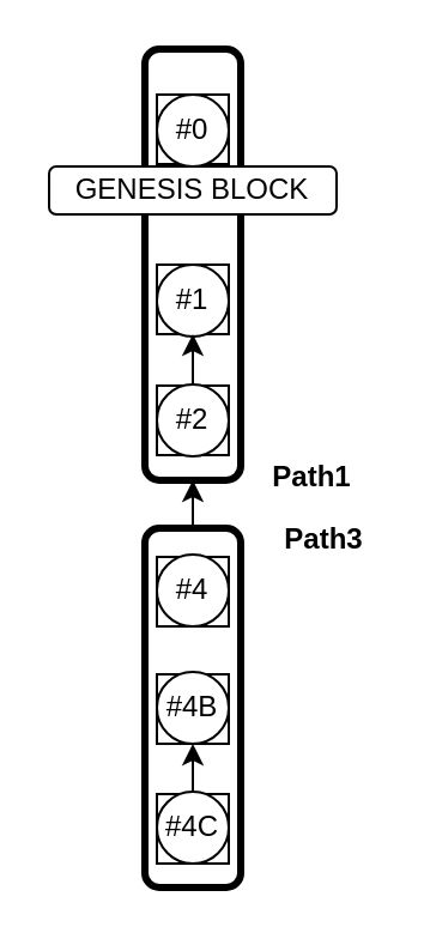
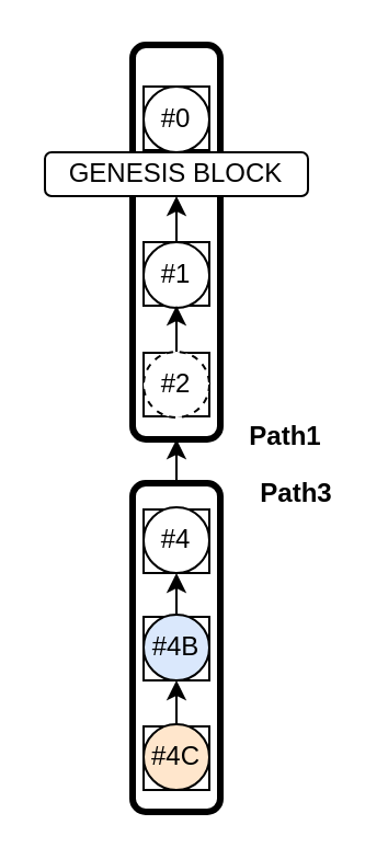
  <mxCell id="0" />
  <mxCell id="1" parent="0" />
  <mxCell id="2" value="" style="rounded=1;whiteSpace=wrap;html=1;fillColor=none;strokeWidth=3;" vertex="1" parent="1"><mxGeometry x="60" y="220" width="40" height="150" as="geometry" /></mxCell>
  <mxCell id="3" value="" style="rounded=1;whiteSpace=wrap;html=1;fillColor=none;strokeWidth=3;" vertex="1" parent="1"><mxGeometry x="60" y="20" width="40" height="180" as="geometry" /></mxCell>
  <mxCell id="4" value="" style="rounded=0;whiteSpace=wrap;html=1;" parent="1" vertex="1"><mxGeometry x="65" y="39" width="30" height="29" as="geometry" /></mxCell>
  <mxCell id="5" value="" style="rounded=0;whiteSpace=wrap;html=1;" parent="1" vertex="1"><mxGeometry x="65" y="160.5" width="30" height="29" as="geometry" /></mxCell>
  <mxCell id="6" value="" style="rounded=0;whiteSpace=wrap;html=1;" parent="1" vertex="1"><mxGeometry x="65" y="110" width="30" height="29" as="geometry" /></mxCell>
  <mxCell id="7" value="#1" style="ellipse;whiteSpace=wrap;html=1;" parent="1" vertex="1"><mxGeometry x="65" y="110" width="30" height="30" as="geometry" /></mxCell>
- <mxCell id="8" value="#2" style="ellipse;whiteSpace=wrap;html=1;" parent="1" vertex="1"><mxGeometry x="65" y="160" width="30" height="30" as="geometry" /></mxCell>
+ <mxCell id="8" value="#2" style="ellipse;whiteSpace=wrap;html=1;dashed=1;" parent="1" vertex="1"><mxGeometry x="65" y="160" width="30" height="30" as="geometry" /></mxCell>
  <mxCell id="9" value="#0" style="ellipse;whiteSpace=wrap;html=1;" parent="1" vertex="1"><mxGeometry x="65" y="39" width="30" height="30" as="geometry" /></mxCell>
  <mxCell id="10" value="GENESIS BLOCK" style="rounded=1;whiteSpace=wrap;html=1;" parent="1" vertex="1"><mxGeometry x="20" y="69" width="120" height="20" as="geometry" /></mxCell>
+ <mxCell id="11" value="" style="endArrow=classic;html=1;exitX=0.5;exitY=0;exitDx=0;exitDy=0;entryX=0.5;entryY=1;entryDx=0;entryDy=0;" parent="1" source="7" target="10" edge="1"><mxGeometry width="50" height="50" relative="1" as="geometry"><mxPoint x="255" y="329" as="sourcePoint" /><mxPoint x="305" y="279" as="targetPoint" /></mxGeometry></mxCell>
  <mxCell id="12" value="" style="endArrow=classic;html=1;exitX=0.5;exitY=0;exitDx=0;exitDy=0;" parent="1" source="8" edge="1"><mxGeometry width="50" height="50" relative="1" as="geometry"><mxPoint x="90" y="120" as="sourcePoint" /><mxPoint x="80" y="139" as="targetPoint" /></mxGeometry></mxCell>
  <mxCell id="13" value="&lt;b&gt;Path1&lt;/b&gt;" style="text;html=1;strokeColor=none;fillColor=none;align=center;verticalAlign=middle;whiteSpace=wrap;rounded=0;" vertex="1" parent="1"><mxGeometry x="110" y="189" width="40" height="20" as="geometry" /></mxCell>
  <mxCell id="14" value="" style="rounded=0;whiteSpace=wrap;html=1;" vertex="1" parent="1"><mxGeometry x="65" y="232" width="30" height="29" as="geometry" /></mxCell>
  <mxCell id="15" value="#4" style="ellipse;whiteSpace=wrap;html=1;" vertex="1" parent="1"><mxGeometry x="65" y="231" width="30" height="30" as="geometry" /></mxCell>
  <mxCell id="16" value="" style="endArrow=classic;html=1;entryX=0.5;entryY=1;entryDx=0;entryDy=0;" edge="1" parent="1" target="3"><mxGeometry width="50" height="50" relative="1" as="geometry"><mxPoint x="80" y="220" as="sourcePoint" /><mxPoint x="90" y="200" as="targetPoint" /></mxGeometry></mxCell>
  <mxCell id="17" value="" style="rounded=0;whiteSpace=wrap;html=1;" vertex="1" parent="1"><mxGeometry x="65" y="281" width="30" height="29" as="geometry" /></mxCell>
- <mxCell id="18" value="#4B" style="ellipse;whiteSpace=wrap;html=1;" vertex="1" parent="1"><mxGeometry x="65" y="280" width="30" height="30" as="geometry" /></mxCell>
+ <mxCell id="18" value="#4B" style="ellipse;whiteSpace=wrap;html=1;fillColor=#dae8fc;" vertex="1" parent="1"><mxGeometry x="65" y="280" width="30" height="30" as="geometry" /></mxCell>
  <mxCell id="19" value="" style="rounded=0;whiteSpace=wrap;html=1;" vertex="1" parent="1"><mxGeometry x="65" y="331" width="30" height="29" as="geometry" /></mxCell>
- <mxCell id="20" value="#4C" style="ellipse;whiteSpace=wrap;html=1;" vertex="1" parent="1"><mxGeometry x="65" y="330" width="30" height="30" as="geometry" /></mxCell>
+ <mxCell id="20" value="#4C" style="ellipse;whiteSpace=wrap;html=1;fillColor=#ffe6cc;" vertex="1" parent="1"><mxGeometry x="65" y="330" width="30" height="30" as="geometry" /></mxCell>
+ <mxCell id="21" value="" style="endArrow=classic;html=1;exitX=0.5;exitY=0;exitDx=0;exitDy=0;entryX=0.5;entryY=1;entryDx=0;entryDy=0;" edge="1" parent="1" source="18" target="15"><mxGeometry width="50" height="50" relative="1" as="geometry"><mxPoint x="25" y="290" as="sourcePoint" /><mxPoint x="25" y="270" as="targetPoint" /></mxGeometry></mxCell>
  <mxCell id="22" value="" style="endArrow=classic;html=1;exitX=0.5;exitY=0;exitDx=0;exitDy=0;entryX=0.5;entryY=1;entryDx=0;entryDy=0;" edge="1" parent="1" source="20" target="18"><mxGeometry width="50" height="50" relative="1" as="geometry"><mxPoint x="90" y="290" as="sourcePoint" /><mxPoint x="90" y="271" as="targetPoint" /></mxGeometry></mxCell>
  <mxCell id="23" value="&lt;b&gt;Path3&lt;/b&gt;" style="text;html=1;strokeColor=none;fillColor=none;align=center;verticalAlign=middle;whiteSpace=wrap;rounded=0;" vertex="1" parent="1"><mxGeometry x="115" y="215" width="40" height="20" as="geometry" /></mxCell>
